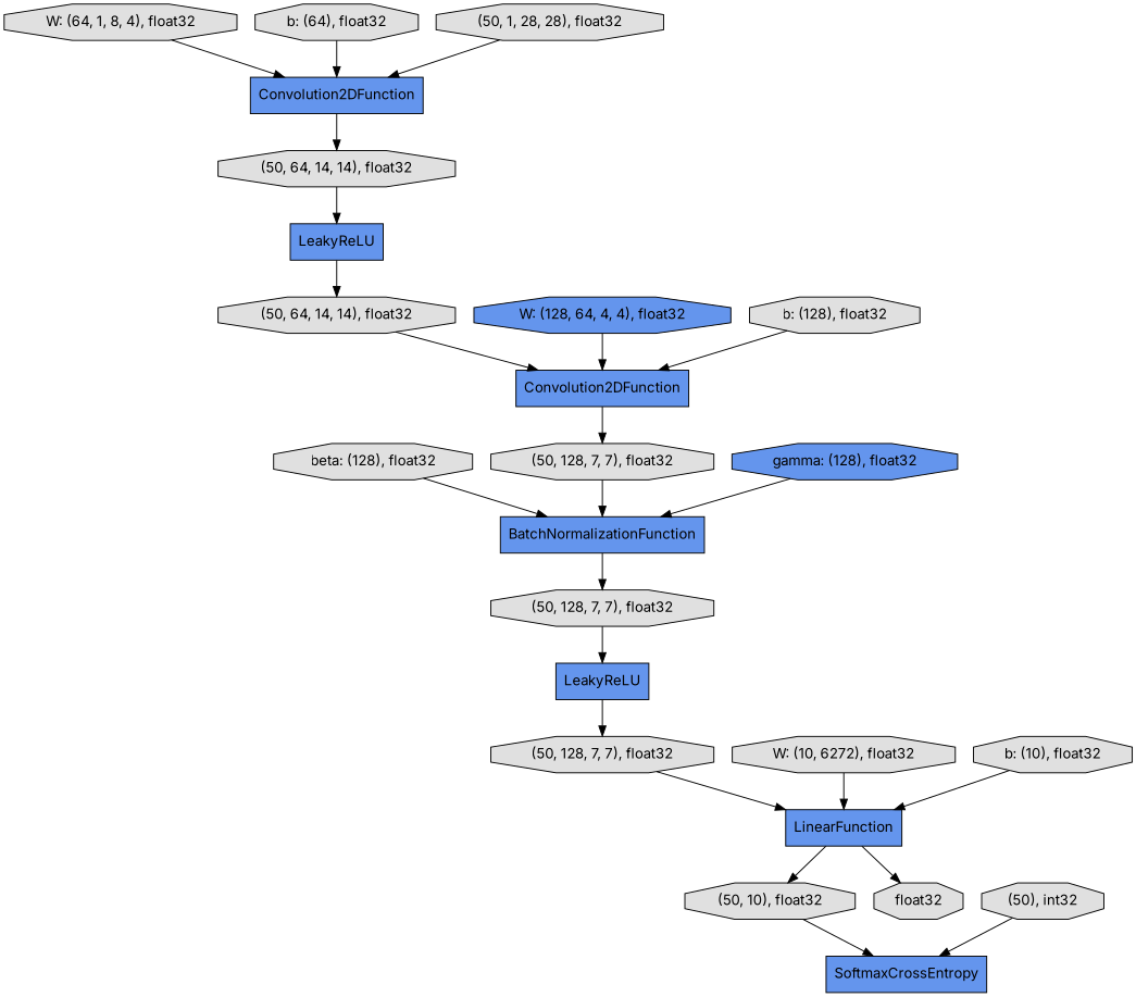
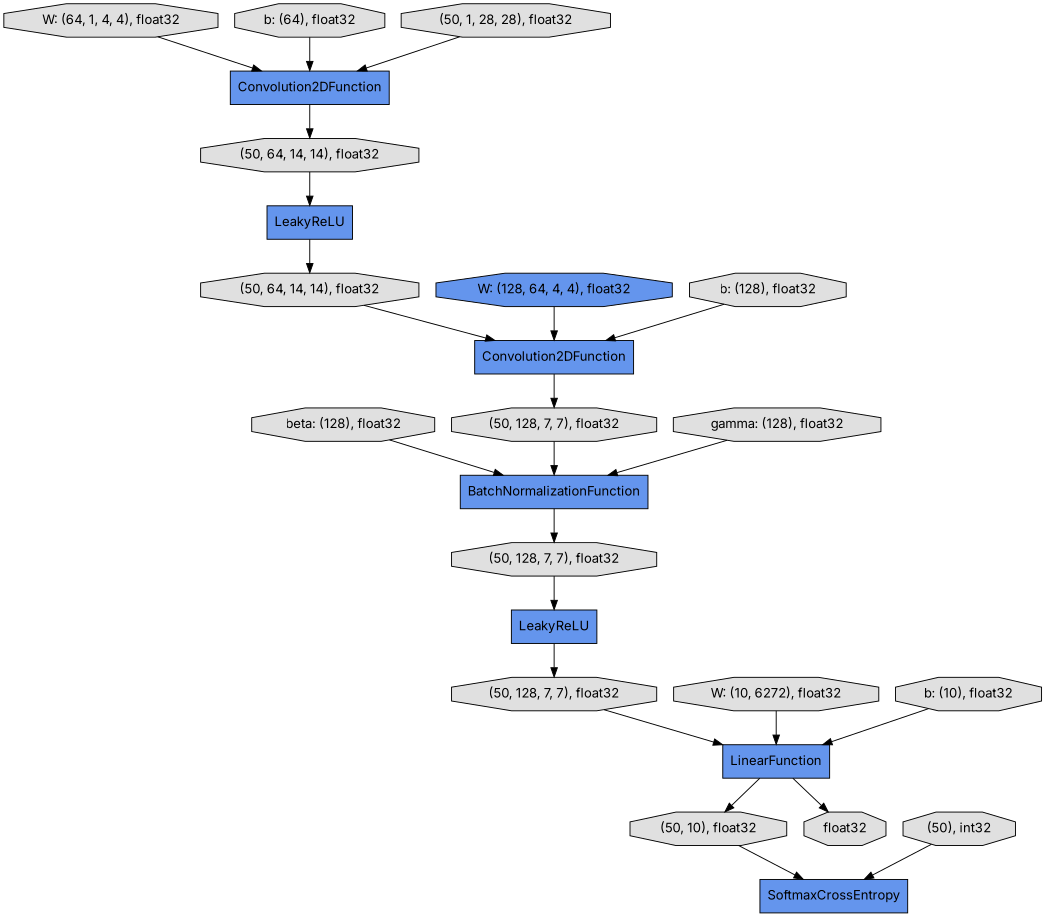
  digraph {
    fontname=Inter
    rankdir=TB
    node [fillcolor="#E0E0E0" fontname=Inter shape=octagon style=filled]
    edge [fontname=Inter]
    n1 [label="beta: (128), float32"]
    n2 [fillcolor="#6495ED" label=BatchNormalizationFunction shape=record]
    n3 [label="(50, 128, 7, 7), float32"]
    n4 [fillcolor="#6495ED" label=Convolution2DFunction shape=record]
    n5 [label="(50, 64, 14, 14), float32"]
    n6 [fillcolor="#6495ED" label=LeakyReLU shape=record]
    n7 [fillcolor="#6495ED" label=LeakyReLU shape=record]
    n8 [fillcolor="#6495ED" label=LinearFunction shape=record]
    n9 [label="(50, 10), float32"]
    n10 [label=float32]
    n11 [fillcolor="#6495ED" label=SoftmaxCrossEntropy shape=record]
    n12 [label="(50), int32"]
    n13 [label="(50, 64, 14, 14), float32"]
    n14 [label="W: (10, 6272), float32"]
    n15 [label="b: (10), float32"]
-   n16 [label="W: (64, 1, 8, 4), float32"]
+   n16 [label="W: (64, 1, 4, 4), float32"]
    n17 [label="b: (64), float32"]
    n18 [label="(50, 128, 7, 7), float32"]
    n19 [label="(50, 128, 7, 7), float32"]
    n20 [fillcolor="#6495ED" label=Convolution2DFunction shape=record]
    n21 [fillcolor="#6495ED" label="W: (128, 64, 4, 4), float32"]
-   n22 [fillcolor="#6495ED" label="gamma: (128), float32"]
+   n22 [label="gamma: (128), float32"]
    n23 [label="b: (128), float32"]
    n24 [label="(50, 1, 28, 28), float32"]
    n1 -> n2
    n2 -> n3
    n3 -> n7
    n4 -> n5
    n5 -> n6
    n6 -> n13
    n7 -> n18
    n8 -> n9
    n8 -> n10
    n9 -> n11
    n12 -> n11
    n13 -> n20
    n14 -> n8
    n15 -> n8
    n16 -> n4
    n17 -> n4
    n18 -> n8
    n19 -> n2
    n20 -> n19
    n21 -> n20
    n22 -> n2
    n23 -> n20
    n24 -> n4
  }
